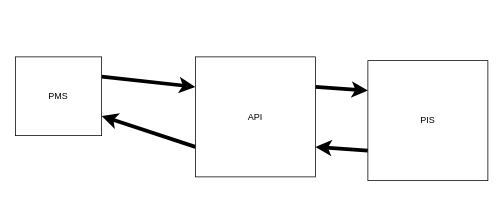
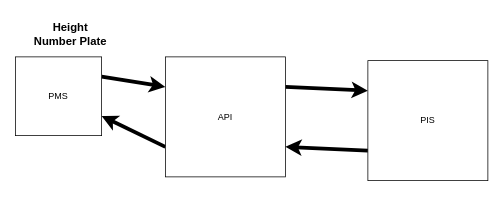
  <mxCell id="0" />
  <mxCell id="1" parent="0" />
  <mxCell id="2" style="edgeStyle=none;html=1;exitX=1;exitY=0.25;exitDx=0;exitDy=0;entryX=0;entryY=0.25;entryDx=0;entryDy=0;shadow=0;strokeWidth=5;strokeColor=#000000;" edge="1" parent="1" source="3" target="6"><mxGeometry relative="1" as="geometry" /></mxCell>
  <mxCell id="3" value="PMS" style="whiteSpace=wrap;html=1;aspect=fixed;" vertex="1" parent="1"><mxGeometry x="20" y="75" width="115" height="105" as="geometry" /></mxCell>
  <mxCell id="4" style="edgeStyle=none;sketch=0;html=1;exitX=1;exitY=0.25;exitDx=0;exitDy=0;entryX=0;entryY=0.25;entryDx=0;entryDy=0;shadow=0;strokeColor=#000000;strokeWidth=5;" edge="1" parent="1" source="6" target="8"><mxGeometry relative="1" as="geometry" /></mxCell>
  <mxCell id="5" style="edgeStyle=none;sketch=0;html=1;exitX=0;exitY=0.75;exitDx=0;exitDy=0;entryX=1;entryY=0.75;entryDx=0;entryDy=0;shadow=0;strokeColor=#000000;strokeWidth=5;" edge="1" parent="1" source="6" target="3"><mxGeometry relative="1" as="geometry" /></mxCell>
- <mxCell id="6" value="API" style="whiteSpace=wrap;html=1;aspect=fixed;" vertex="1" parent="1"><mxGeometry x="260" y="75" width="160" height="160" as="geometry" /></mxCell>
+ <mxCell id="6" value="API" style="whiteSpace=wrap;html=1;aspect=fixed;" vertex="1" parent="1"><mxGeometry x="220" y="75" width="160" height="160" as="geometry" /></mxCell>
  <mxCell id="7" style="edgeStyle=none;sketch=0;html=1;exitX=0;exitY=0.75;exitDx=0;exitDy=0;entryX=1;entryY=0.75;entryDx=0;entryDy=0;shadow=0;strokeColor=#000000;strokeWidth=5;" edge="1" parent="1" source="8" target="6"><mxGeometry relative="1" as="geometry" /></mxCell>
  <mxCell id="8" value="PIS" style="whiteSpace=wrap;html=1;aspect=fixed;" vertex="1" parent="1"><mxGeometry x="490" y="80" width="160" height="160" as="geometry" /></mxCell>
+ <mxCell id="9" value="&lt;font color=&quot;#000000&quot; style=&quot;font-size: 15px;&quot;&gt;Height&lt;br&gt;Number Plate&lt;/font&gt;" style="text;html=1;align=center;verticalAlign=middle;resizable=0;points=[];autosize=1;rounded=0;fontSize=15;fontStyle=1" vertex="1" parent="1"><mxGeometry x="35" y="20" width="115" height="48" as="geometry" /></mxCell>
